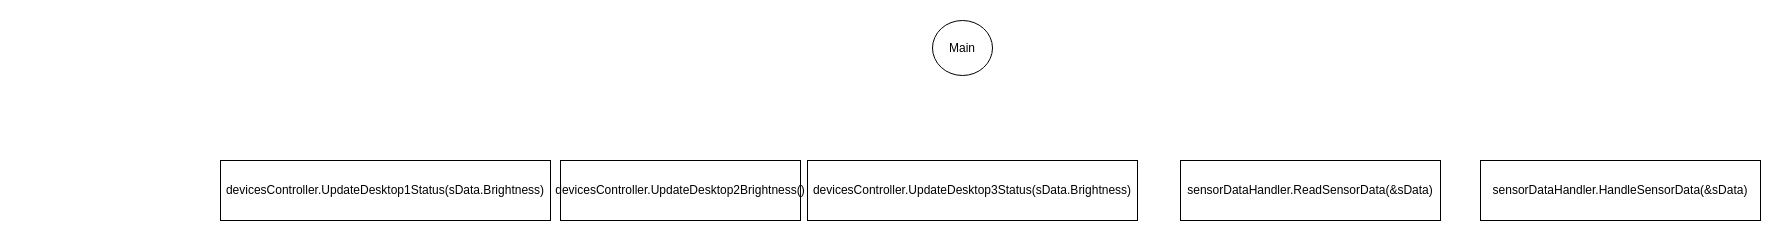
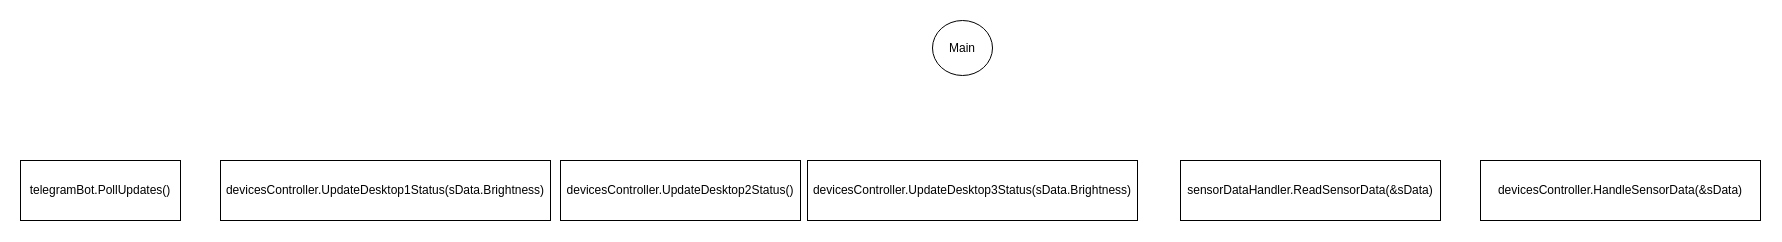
  <mxCell id="0" />
  <mxCell id="1" parent="0" />
  <mxCell id="2" value="Main" style="ellipse;whiteSpace=wrap;html=1;aspect=fixed;" vertex="1" parent="1"><mxGeometry x="932" y="20" width="60" height="55" as="geometry" /></mxCell>
+ <mxCell id="3" value="telegramBot.PollUpdates()" style="rounded=0;whiteSpace=wrap;html=1;" vertex="1" parent="1"><mxGeometry x="20" y="160" width="160" height="60" as="geometry" /></mxCell>
  <mxCell id="4" value="devicesController.UpdateDesktop1Status(sData.Brightness)" style="rounded=0;whiteSpace=wrap;html=1;" vertex="1" parent="1"><mxGeometry x="220" y="160" width="330" height="60" as="geometry" /></mxCell>
- <mxCell id="5" value="devicesController.UpdateDesktop2Brightness()" style="rounded=0;whiteSpace=wrap;html=1;" vertex="1" parent="1"><mxGeometry x="560" y="160" width="240" height="60" as="geometry" /></mxCell>
+ <mxCell id="5" value="devicesController.UpdateDesktop2Status()" style="rounded=0;whiteSpace=wrap;html=1;" vertex="1" parent="1"><mxGeometry x="560" y="160" width="240" height="60" as="geometry" /></mxCell>
  <mxCell id="6" value="&lt;div&gt;devicesController.UpdateDesktop3Status(sData.Brightness)&lt;/div&gt;" style="rounded=0;whiteSpace=wrap;html=1;" vertex="1" parent="1"><mxGeometry x="807" y="160" width="330" height="60" as="geometry" /></mxCell>
  <mxCell id="7" value="sensorDataHandler.ReadSensorData(&amp;amp;sData)" style="rounded=0;whiteSpace=wrap;html=1;" vertex="1" parent="1"><mxGeometry x="1180" y="160" width="260" height="60" as="geometry" /></mxCell>
- <mxCell id="8" value="sensorDataHandler.HandleSensorData(&amp;amp;sData)" style="rounded=0;whiteSpace=wrap;html=1;" vertex="1" parent="1"><mxGeometry x="1480" y="160" width="280" height="60" as="geometry" /></mxCell>
+ <mxCell id="8" value="devicesController.HandleSensorData(&amp;amp;sData)" style="rounded=0;whiteSpace=wrap;html=1;" vertex="1" parent="1"><mxGeometry x="1480" y="160" width="280" height="60" as="geometry" /></mxCell>
